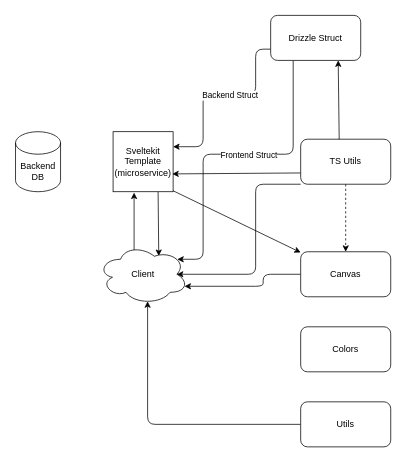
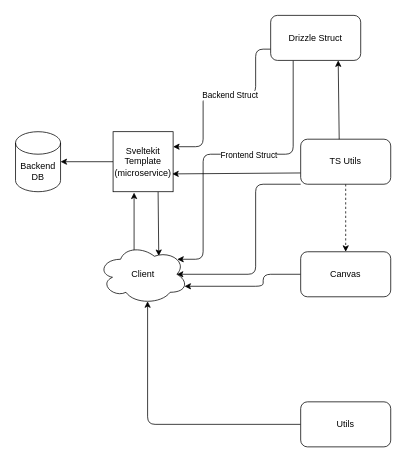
  <mxCell id="0" />
  <mxCell id="1" parent="0" />
- <mxCell id="2" style="edgeStyle=none;html=1;exitX=0;exitY=0.5;exitDx=0;exitDy=0;" parent="1" source="4" target="19" edge="1"><mxGeometry relative="1" as="geometry" /></mxCell>
+ <mxCell id="2" style="edgeStyle=none;html=1;exitX=0;exitY=0.5;exitDx=0;exitDy=0;" parent="1" source="4" target="5" edge="1"><mxGeometry relative="1" as="geometry" /></mxCell>
  <mxCell id="3" style="edgeStyle=none;html=1;exitX=0.75;exitY=1;exitDx=0;exitDy=0;entryX=0.674;entryY=0.195;entryDx=0;entryDy=0;entryPerimeter=0;" parent="1" source="4" target="12" edge="1"><mxGeometry relative="1" as="geometry" /></mxCell>
  <mxCell id="4" value="Sveltekit&lt;br&gt;Template&lt;br&gt;(microservice)" style="whiteSpace=wrap;html=1;aspect=fixed;" parent="1" vertex="1"><mxGeometry x="150" y="175" width="80" height="80" as="geometry" /></mxCell>
  <mxCell id="5" value="Backend DB" style="shape=cylinder3;whiteSpace=wrap;html=1;boundedLbl=1;backgroundOutline=1;size=15;" parent="1" vertex="1"><mxGeometry x="20" y="175" width="60" height="80" as="geometry" /></mxCell>
  <mxCell id="6" style="edgeStyle=none;html=1;exitX=0;exitY=0.75;exitDx=0;exitDy=0;entryX=1;entryY=0.25;entryDx=0;entryDy=0;" parent="1" source="10" target="4" edge="1"><mxGeometry relative="1" as="geometry"><Array as="points"><mxPoint x="340" y="65" /><mxPoint x="340" y="125" /><mxPoint x="300" y="125" /><mxPoint x="270" y="125" /><mxPoint x="270" y="195" /></Array></mxGeometry></mxCell>
  <mxCell id="7" value="Backend Struct" style="edgeLabel;html=1;align=center;verticalAlign=middle;resizable=0;points=[];" parent="6" vertex="1" connectable="0"><mxGeometry x="-0.062" y="1" relative="1" as="geometry"><mxPoint x="7" as="offset" /></mxGeometry></mxCell>
  <mxCell id="8" style="edgeStyle=none;html=1;exitX=0.25;exitY=1;exitDx=0;exitDy=0;entryX=0.88;entryY=0.25;entryDx=0;entryDy=0;entryPerimeter=0;" parent="1" source="10" target="12" edge="1"><mxGeometry relative="1" as="geometry"><Array as="points"><mxPoint x="390" y="205" /><mxPoint x="270" y="205" /><mxPoint x="270" y="345" /></Array></mxGeometry></mxCell>
  <mxCell id="9" value="Frontend Struct" style="edgeLabel;html=1;align=center;verticalAlign=middle;resizable=0;points=[];" parent="8" vertex="1" connectable="0"><mxGeometry x="0.059" relative="1" as="geometry"><mxPoint x="37" as="offset" /></mxGeometry></mxCell>
  <mxCell id="10" value="Drizzle Struct" style="rounded=1;whiteSpace=wrap;html=1;" parent="1" vertex="1"><mxGeometry x="360" y="20" width="120" height="60" as="geometry" /></mxCell>
  <mxCell id="11" style="edgeStyle=none;html=1;exitX=0.4;exitY=0.1;exitDx=0;exitDy=0;exitPerimeter=0;entryX=0.35;entryY=1.014;entryDx=0;entryDy=0;entryPerimeter=0;" parent="1" source="12" target="4" edge="1"><mxGeometry relative="1" as="geometry" /></mxCell>
  <mxCell id="12" value="Client" style="ellipse;shape=cloud;whiteSpace=wrap;html=1;" parent="1" vertex="1"><mxGeometry x="130" y="325" width="120" height="80" as="geometry" /></mxCell>
  <mxCell id="13" style="edgeStyle=none;html=1;exitX=0.428;exitY=0.021;exitDx=0;exitDy=0;entryX=0.75;entryY=1;entryDx=0;entryDy=0;exitPerimeter=0;" parent="1" source="17" target="10" edge="1"><mxGeometry relative="1" as="geometry" /></mxCell>
  <mxCell id="14" style="edgeStyle=none;html=1;exitX=0;exitY=0.75;exitDx=0;exitDy=0;entryX=0.986;entryY=0.703;entryDx=0;entryDy=0;entryPerimeter=0;" parent="1" source="17" target="4" edge="1"><mxGeometry relative="1" as="geometry" /></mxCell>
  <mxCell id="15" style="edgeStyle=none;html=1;exitX=0;exitY=1;exitDx=0;exitDy=0;entryX=0.875;entryY=0.5;entryDx=0;entryDy=0;entryPerimeter=0;" parent="1" source="17" target="12" edge="1"><mxGeometry relative="1" as="geometry"><Array as="points"><mxPoint x="340" y="245" /><mxPoint x="340" y="365" /></Array></mxGeometry></mxCell>
  <mxCell id="16" style="edgeStyle=none;html=1;exitX=0.5;exitY=1;exitDx=0;exitDy=0;entryX=0.5;entryY=0;entryDx=0;entryDy=0;dashed=1;" parent="1" source="17" target="19" edge="1"><mxGeometry relative="1" as="geometry" /></mxCell>
  <mxCell id="17" value="TS Utils" style="rounded=1;whiteSpace=wrap;html=1;" parent="1" vertex="1"><mxGeometry x="400" y="185" width="120" height="60" as="geometry" /></mxCell>
  <mxCell id="18" style="edgeStyle=none;html=1;exitX=0;exitY=0.5;exitDx=0;exitDy=0;entryX=0.96;entryY=0.7;entryDx=0;entryDy=0;entryPerimeter=0;" parent="1" source="19" target="12" edge="1"><mxGeometry relative="1" as="geometry"><Array as="points"><mxPoint x="350" y="365" /><mxPoint x="350" y="381" /></Array></mxGeometry></mxCell>
  <mxCell id="19" value="Canvas" style="rounded=1;whiteSpace=wrap;html=1;" parent="1" vertex="1"><mxGeometry x="400" y="335" width="120" height="60" as="geometry" /></mxCell>
- <mxCell id="20" value="Colors" style="rounded=1;whiteSpace=wrap;html=1;" parent="1" vertex="1"><mxGeometry x="400" y="435" width="120" height="60" as="geometry" /></mxCell>
  <mxCell id="21" style="edgeStyle=none;html=1;exitX=0;exitY=0.5;exitDx=0;exitDy=0;entryX=0.55;entryY=0.95;entryDx=0;entryDy=0;entryPerimeter=0;" parent="1" source="22" target="12" edge="1"><mxGeometry relative="1" as="geometry"><Array as="points"><mxPoint x="196" y="565" /></Array></mxGeometry></mxCell>
  <mxCell id="22" value="Utils" style="rounded=1;whiteSpace=wrap;html=1;" parent="1" vertex="1"><mxGeometry x="400" y="535" width="120" height="60" as="geometry" /></mxCell>
